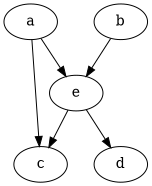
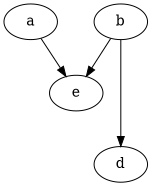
  digraph {
    node [Processor=1 Weight=1]
    edge [Weight=2]
    a [Start=0]
-   c [Processor=2 Start=7 Weight=4]
    e [Processor=2 Start=6]
    b [Start=1 Weight=3]
    d [Start=4 Weight=6]
-   a -> c
    a -> e [Weight=5]
-   e -> c [Weight=3]
    b -> e
-   e -> d [Weight=4]
+   b -> d [Weight=4]
  }
